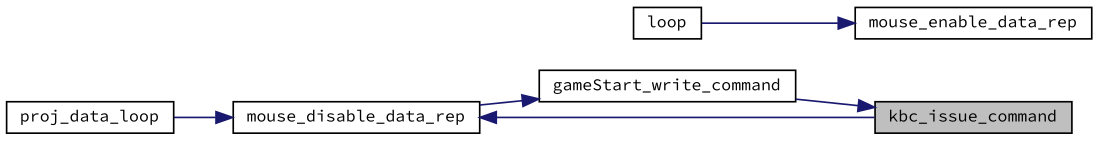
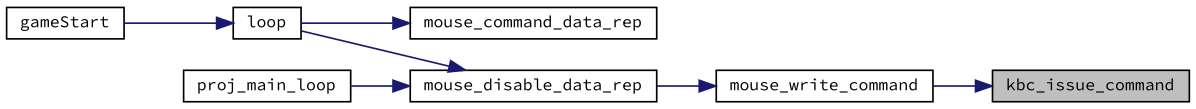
  digraph {
    fontname="Source Code Pro"
    rankdir=RL
    node [color=black fillcolor=white fontname="Source Code Pro" fontsize=10 shape=record style=filled]
    edge [color=midnightblue dir=back fontname="Source Code Pro" fontsize=10 labelfontname=Helvetica labelfontsize=10 style=solid]
    n1 [fillcolor=grey75 fontcolor=black height=0.2 label=kbc_issue_command width=0.4]
-   n2 [height=0.2 label=gameStart_write_command width=0.4]
+   n2 [height=0.2 label=mouse_write_command width=0.4]
    n3 [height=0.2 label=mouse_disable_data_rep width=0.4]
    n4 [height=0.2 label=loop width=0.4]
-   n5 [height=0.2 label=proj_data_loop width=0.4]
-   n6 [height=0.2 label=mouse_enable_data_rep width=0.4]
+   n5 [height=0.2 label=proj_main_loop width=0.4]
+   n6 [height=0.2 label=mouse_command_data_rep width=0.4]
+   n7 [height=0.2 label=gameStart width=0.4]
    n1 -> n2
    n2 -> n3
-   n3 -> n1
+   n3 -> n4
    n3 -> n5
+   n4 -> n7
    n6 -> n4
  }
